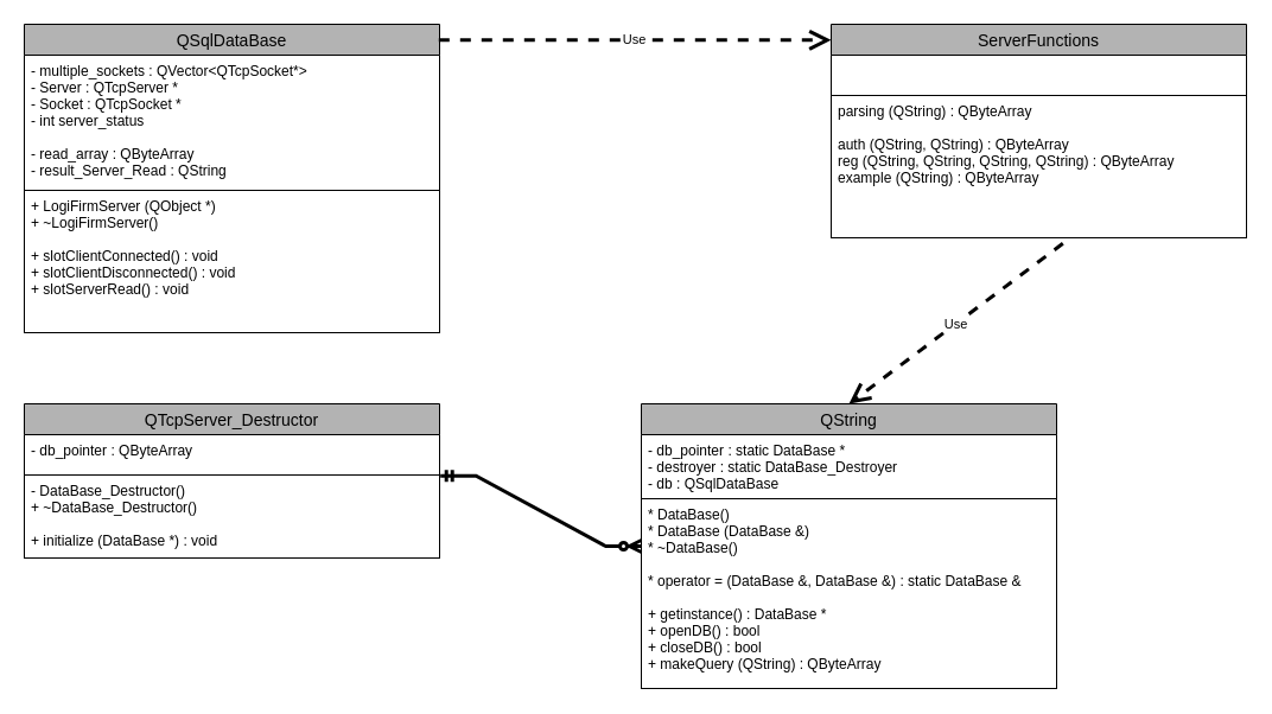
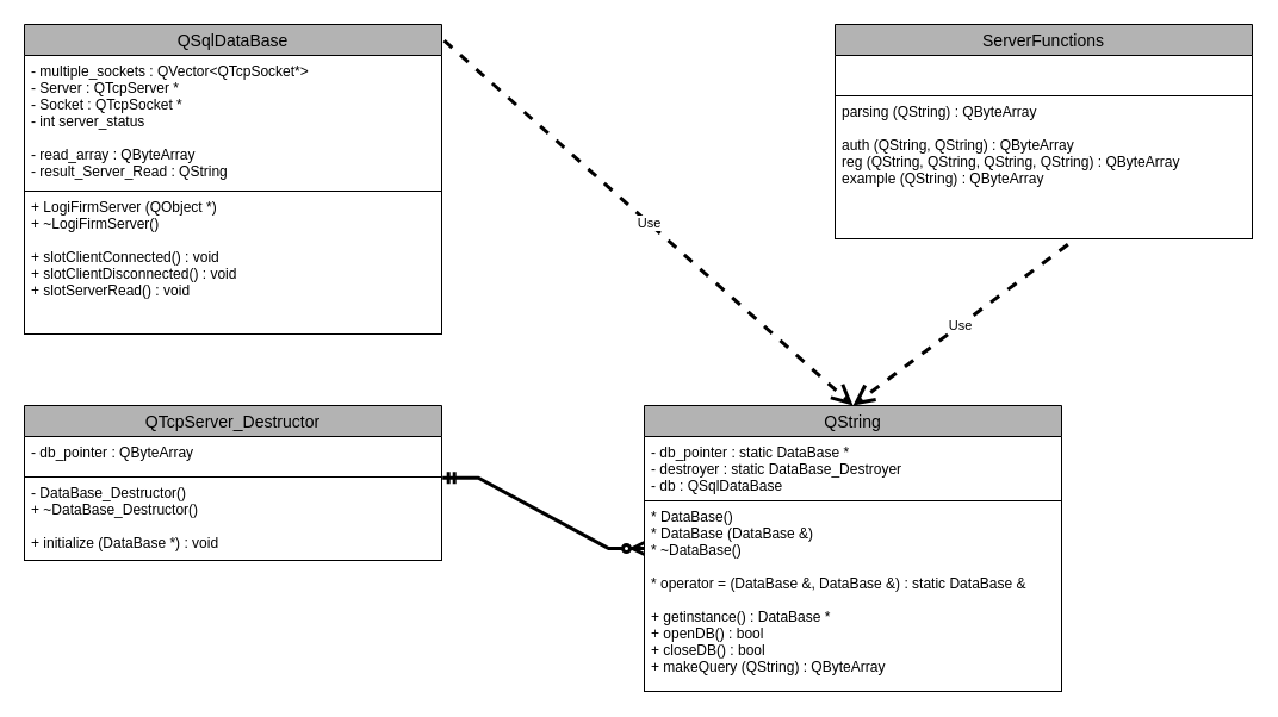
  <mxCell id="0" />
  <mxCell id="1" parent="0" />
  <mxCell id="2" value="QSqlDataBase" style="swimlane;fontStyle=0;childLayout=stackLayout;horizontal=1;startSize=26;horizontalStack=0;resizeParent=1;resizeParentMax=0;resizeLast=0;collapsible=1;marginBottom=0;align=center;fontSize=14;labelBackgroundColor=#B3B3B3;fillColor=#B3B3B3;" vertex="1" parent="1"><mxGeometry x="20" y="20" width="350" height="260" as="geometry" /></mxCell>
  <mxCell id="3" value="- multiple_sockets : QVector&lt;QTcpSocket*&gt;&#10;- Server : QTcpServer *&#10;- Socket : QTcpSocket *&#10;- int server_status&#10;&#10;- read_array : QByteArray&#10;- result_Server_Read : QString" style="text;strokeColor=none;fillColor=none;spacingLeft=4;spacingRight=4;overflow=hidden;rotatable=0;points=[[0,0.5],[1,0.5]];portConstraint=eastwest;fontSize=12;labelBackgroundColor=none;" vertex="1" parent="2"><mxGeometry y="26" width="350" height="114" as="geometry" /></mxCell>
  <mxCell id="4" value="+ LogiFirmServer (QObject *) &#10;+ ~LogiFirmServer()&#10;&#10;+ slotClientConnected() : void&#10;+ slotClientDisconnected() : void&#10;+ slotServerRead() : void" style="text;strokeColor=default;fillColor=none;spacingLeft=4;spacingRight=4;overflow=hidden;rotatable=0;points=[[0,0.5],[1,0.5]];portConstraint=eastwest;fontSize=12;labelBackgroundColor=none;" vertex="1" parent="2"><mxGeometry y="140" width="350" height="120" as="geometry" /></mxCell>
  <mxCell id="5" value="ServerFunctions" style="swimlane;fontStyle=0;childLayout=stackLayout;horizontal=1;startSize=26;horizontalStack=0;resizeParent=1;resizeParentMax=0;resizeLast=0;collapsible=1;marginBottom=0;align=center;fontSize=14;labelBackgroundColor=#B3B3B3;fillColor=#B3B3B3;" vertex="1" parent="1"><mxGeometry x="700" y="20" width="350" height="180" as="geometry" /></mxCell>
  <mxCell id="6" value=" " style="text;strokeColor=none;fillColor=none;spacingLeft=4;spacingRight=4;overflow=hidden;rotatable=0;points=[[0,0.5],[1,0.5]];portConstraint=eastwest;fontSize=12;labelBackgroundColor=none;" vertex="1" parent="5"><mxGeometry y="26" width="350" height="34" as="geometry" /></mxCell>
  <mxCell id="7" value="parsing (QString) : QByteArray&#10;&#10;auth (QString, QString) : QByteArray&#10;reg (QString, QString, QString, QString) : QByteArray&#10;example (QString) : QByteArray" style="text;strokeColor=default;fillColor=none;spacingLeft=4;spacingRight=4;overflow=hidden;rotatable=0;points=[[0,0.5],[1,0.5]];portConstraint=eastwest;fontSize=12;labelBackgroundColor=none;" vertex="1" parent="5"><mxGeometry y="60" width="350" height="120" as="geometry" /></mxCell>
  <mxCell id="8" value="QTcpServer_Destructor" style="swimlane;fontStyle=0;childLayout=stackLayout;horizontal=1;startSize=26;horizontalStack=0;resizeParent=1;resizeParentMax=0;resizeLast=0;collapsible=1;marginBottom=0;align=center;fontSize=14;labelBackgroundColor=#B3B3B3;fillColor=#B3B3B3;" vertex="1" parent="1"><mxGeometry x="20" y="340" width="350" height="130" as="geometry" /></mxCell>
  <mxCell id="9" value="- db_pointer : QByteArray" style="text;strokeColor=none;fillColor=none;spacingLeft=4;spacingRight=4;overflow=hidden;rotatable=0;points=[[0,0.5],[1,0.5]];portConstraint=eastwest;fontSize=12;labelBackgroundColor=none;" vertex="1" parent="8"><mxGeometry y="26" width="350" height="34" as="geometry" /></mxCell>
  <mxCell id="10" value="- DataBase_Destructor()&#10;+ ~DataBase_Destructor()&#10;&#10;+ initialize (DataBase *) : void" style="text;strokeColor=default;fillColor=none;spacingLeft=4;spacingRight=4;overflow=hidden;rotatable=0;points=[[0,0.5],[1,0.5]];portConstraint=eastwest;fontSize=12;labelBackgroundColor=none;" vertex="1" parent="8"><mxGeometry y="60" width="350" height="70" as="geometry" /></mxCell>
  <mxCell id="11" value="QString" style="swimlane;fontStyle=0;childLayout=stackLayout;horizontal=1;startSize=26;horizontalStack=0;resizeParent=1;resizeParentMax=0;resizeLast=0;collapsible=1;marginBottom=0;align=center;fontSize=14;labelBackgroundColor=#B3B3B3;fillColor=#B3B3B3;" vertex="1" parent="1"><mxGeometry x="540" y="340" width="350" height="240" as="geometry" /></mxCell>
  <mxCell id="12" value="- db_pointer : static DataBase *&#10;- destroyer : static DataBase_Destroyer&#10;- db : QSqlDataBase" style="text;strokeColor=none;fillColor=none;spacingLeft=4;spacingRight=4;overflow=hidden;rotatable=0;points=[[0,0.5],[1,0.5]];portConstraint=eastwest;fontSize=12;labelBackgroundColor=none;" vertex="1" parent="11"><mxGeometry y="26" width="350" height="54" as="geometry" /></mxCell>
  <mxCell id="13" value="* DataBase()&#10;* DataBase (DataBase &amp;)&#10;* ~DataBase()&#10;&#10;* operator = (DataBase &amp;, DataBase &amp;) : static DataBase &amp;&#10;&#10;+ getinstance() : DataBase *&#10;+ openDB() : bool&#10;+ closeDB() : bool&#10;+ makeQuery (QString) : QByteArray" style="text;strokeColor=default;fillColor=none;spacingLeft=4;spacingRight=4;overflow=hidden;rotatable=0;points=[[0,0.5],[1,0.5]];portConstraint=eastwest;fontSize=12;labelBackgroundColor=none;" vertex="1" parent="11"><mxGeometry y="80" width="350" height="160" as="geometry" /></mxCell>
- <mxCell id="14" value="Use" style="endArrow=open;endSize=12;dashed=1;html=1;rounded=0;strokeWidth=3;exitX=0.998;exitY=0.051;exitDx=0;exitDy=0;exitPerimeter=0;entryX=0;entryY=0.074;entryDx=0;entryDy=0;entryPerimeter=0;" edge="1" parent="1" source="2" target="5"><mxGeometry width="160" relative="1" as="geometry"><mxPoint x="770" y="290" as="sourcePoint" /><mxPoint x="930" y="290" as="targetPoint" /></mxGeometry></mxCell>
+ <mxCell id="15" value="Use" style="endArrow=open;endSize=12;dashed=1;html=1;rounded=0;strokeWidth=3;exitX=1.006;exitY=0.052;exitDx=0;exitDy=0;exitPerimeter=0;entryX=0.5;entryY=0;entryDx=0;entryDy=0;" edge="1" parent="1" source="2" target="11"><mxGeometry width="160" relative="1" as="geometry"><mxPoint x="520" y="290" as="sourcePoint" /><mxPoint x="680" y="290" as="targetPoint" /></mxGeometry></mxCell>
  <mxCell id="16" value="Use" style="endArrow=open;endSize=12;dashed=1;html=1;rounded=0;strokeWidth=3;exitX=0.558;exitY=1.04;exitDx=0;exitDy=0;exitPerimeter=0;entryX=0.5;entryY=0;entryDx=0;entryDy=0;" edge="1" parent="1" source="7" target="11"><mxGeometry width="160" relative="1" as="geometry"><mxPoint x="520" y="290" as="sourcePoint" /><mxPoint x="680" y="290" as="targetPoint" /></mxGeometry></mxCell>
  <mxCell id="17" value="" style="edgeStyle=entityRelationEdgeStyle;fontSize=12;html=1;endArrow=ERzeroToMany;startArrow=ERmandOne;rounded=0;strokeWidth=3;exitX=1.002;exitY=0.011;exitDx=0;exitDy=0;exitPerimeter=0;" edge="1" parent="1" source="10" target="11"><mxGeometry width="100" height="100" relative="1" as="geometry"><mxPoint x="550" y="340" as="sourcePoint" /><mxPoint x="650" y="240" as="targetPoint" /></mxGeometry></mxCell>
